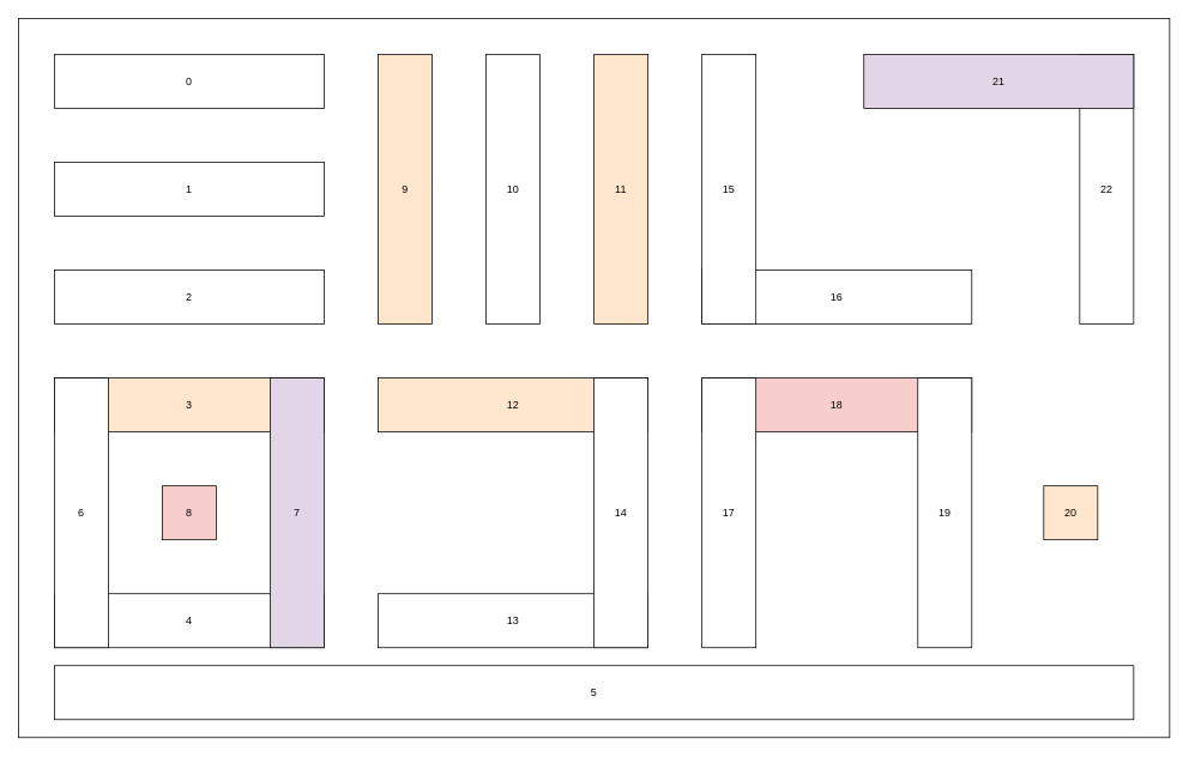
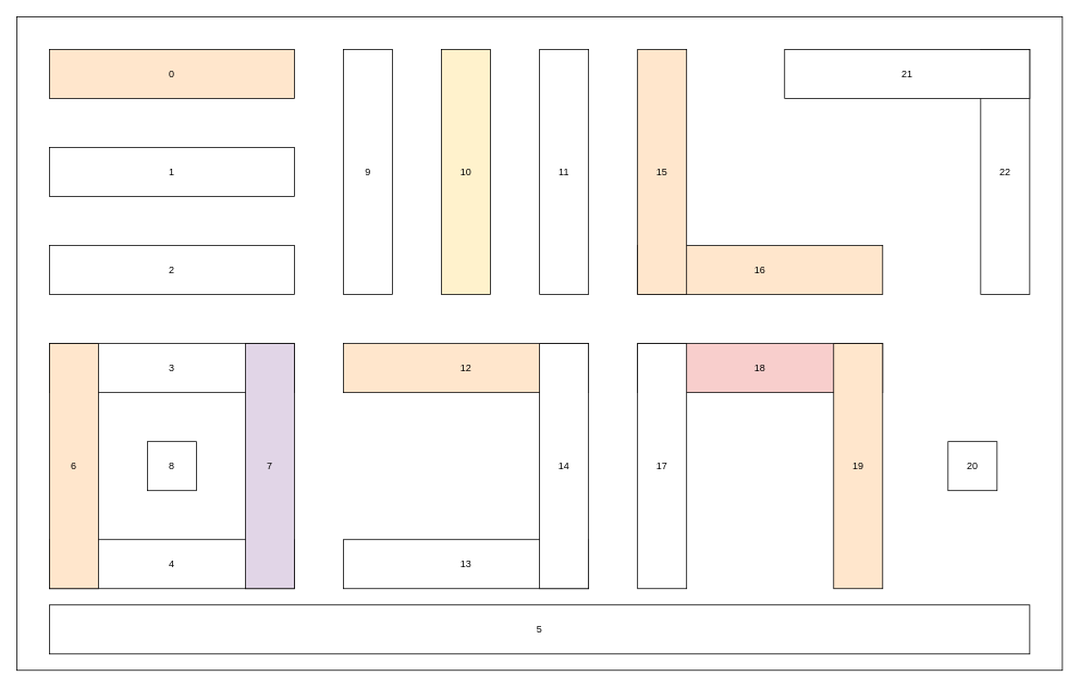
  <mxCell id="0" />
  <mxCell id="1" parent="0" />
  <mxCell id="2" value="" style="rounded=0;whiteSpace=wrap;html=1;fillColor=none;" vertex="1" parent="1"><mxGeometry width="1280" height="800" as="geometry" x="20" y="20" /></mxCell>
- <mxCell id="3" value="0" style="rounded=0;whiteSpace=wrap;html=1;rotation=0;" vertex="1" parent="1"><mxGeometry x="60" y="60" width="300" height="60" as="geometry" /></mxCell>
+ <mxCell id="3" value="0" style="rounded=0;whiteSpace=wrap;html=1;rotation=0;fillColor=#ffe6cc;" vertex="1" parent="1"><mxGeometry x="60" y="60" width="300" height="60" as="geometry" /></mxCell>
  <mxCell id="4" value="1" style="rounded=0;whiteSpace=wrap;html=1;rotation=0;" vertex="1" parent="1"><mxGeometry x="60" y="180" width="300" height="60" as="geometry" /></mxCell>
  <mxCell id="5" value="2" style="rounded=0;whiteSpace=wrap;html=1;rotation=0;" vertex="1" parent="1"><mxGeometry x="60" y="300" width="300" height="60" as="geometry" /></mxCell>
- <mxCell id="6" value="3" style="rounded=0;whiteSpace=wrap;html=1;rotation=0;fillColor=#ffe6cc;" vertex="1" parent="1"><mxGeometry x="60" y="420" width="300" height="60" as="geometry" /></mxCell>
+ <mxCell id="6" value="3" style="rounded=0;whiteSpace=wrap;html=1;rotation=0;" vertex="1" parent="1"><mxGeometry x="60" y="420" width="300" height="60" as="geometry" /></mxCell>
  <mxCell id="7" value="4" style="rounded=0;whiteSpace=wrap;html=1;rotation=0;" vertex="1" parent="1"><mxGeometry x="60" y="660" width="300" height="60" as="geometry" /></mxCell>
- <mxCell id="8" value="8" style="rounded=0;whiteSpace=wrap;html=1;rotation=0;fillColor=#f8cecc;" vertex="1" parent="1"><mxGeometry x="180" y="540" width="60" height="60" as="geometry" /></mxCell>
+ <mxCell id="8" value="8" style="rounded=0;whiteSpace=wrap;html=1;rotation=0;" vertex="1" parent="1"><mxGeometry x="180" y="540" width="60" height="60" as="geometry" /></mxCell>
  <mxCell id="9" value="12" style="rounded=0;whiteSpace=wrap;html=1;rotation=0;fillColor=#ffe6cc;" vertex="1" parent="1"><mxGeometry x="420" y="420" width="300" height="60" as="geometry" /></mxCell>
  <mxCell id="10" value="13" style="rounded=0;whiteSpace=wrap;html=1;rotation=0;" vertex="1" parent="1"><mxGeometry x="420" y="660" width="300" height="60" as="geometry" /></mxCell>
- <mxCell id="11" value="16" style="rounded=0;whiteSpace=wrap;html=1;rotation=0;" vertex="1" parent="1"><mxGeometry x="780" y="300" width="300" height="60" as="geometry" /></mxCell>
+ <mxCell id="11" value="16" style="rounded=0;whiteSpace=wrap;html=1;rotation=0;fillColor=#ffe6cc;" vertex="1" parent="1"><mxGeometry x="780" y="300" width="300" height="60" as="geometry" /></mxCell>
  <mxCell id="12" value="5" style="rounded=0;whiteSpace=wrap;html=1;rotation=0;" vertex="1" parent="1"><mxGeometry x="60" y="740" width="1200" height="60" as="geometry" /></mxCell>
  <mxCell id="13" value="18" style="rounded=0;whiteSpace=wrap;html=1;rotation=0;fillColor=#f8cecc;" vertex="1" parent="1"><mxGeometry x="780" y="420" width="300" height="60" as="geometry" /></mxCell>
- <mxCell id="14" value="20" style="rounded=0;whiteSpace=wrap;html=1;rotation=0;fillColor=#ffe6cc;" vertex="1" parent="1"><mxGeometry x="1160" y="540" width="60" height="60" as="geometry" /></mxCell>
- <mxCell id="15" value="6" style="rounded=0;whiteSpace=wrap;html=1;rotation=0;direction=west;" vertex="1" parent="1"><mxGeometry x="60" y="420" width="60" height="300" as="geometry" /></mxCell>
+ <mxCell id="14" value="20" style="rounded=0;whiteSpace=wrap;html=1;rotation=0;" vertex="1" parent="1"><mxGeometry x="1160" y="540" width="60" height="60" as="geometry" /></mxCell>
+ <mxCell id="15" value="6" style="rounded=0;whiteSpace=wrap;html=1;rotation=0;direction=west;fillColor=#ffe6cc;" vertex="1" parent="1"><mxGeometry x="60" y="420" width="60" height="300" as="geometry" /></mxCell>
  <mxCell id="16" value="7" style="rounded=0;whiteSpace=wrap;html=1;rotation=0;direction=west;fillColor=#e1d5e7;" vertex="1" parent="1"><mxGeometry x="300" y="420" width="60" height="300" as="geometry" /></mxCell>
  <mxCell id="17" value="14" style="rounded=0;whiteSpace=wrap;html=1;rotation=0;direction=west;" vertex="1" parent="1"><mxGeometry x="660" y="420" width="60" height="300" as="geometry" /></mxCell>
  <mxCell id="18" value="17" style="rounded=0;whiteSpace=wrap;html=1;rotation=0;direction=west;" vertex="1" parent="1"><mxGeometry x="780" y="420" width="60" height="300" as="geometry" /></mxCell>
- <mxCell id="19" value="19" style="rounded=0;whiteSpace=wrap;html=1;rotation=0;direction=west;" vertex="1" parent="1"><mxGeometry x="1020" y="420" width="60" height="300" as="geometry" /></mxCell>
- <mxCell id="20" value="9" style="rounded=0;whiteSpace=wrap;html=1;rotation=0;direction=west;fillColor=#ffe6cc;" vertex="1" parent="1"><mxGeometry x="420" y="60" width="60" height="300" as="geometry" /></mxCell>
- <mxCell id="21" value="10" style="rounded=0;whiteSpace=wrap;html=1;rotation=0;direction=west;" vertex="1" parent="1"><mxGeometry x="540" y="60" width="60" height="300" as="geometry" /></mxCell>
- <mxCell id="22" value="11" style="rounded=0;whiteSpace=wrap;html=1;rotation=0;direction=west;fillColor=#ffe6cc;" vertex="1" parent="1"><mxGeometry x="660" y="60" width="60" height="300" as="geometry" /></mxCell>
- <mxCell id="23" value="15" style="rounded=0;whiteSpace=wrap;html=1;rotation=0;direction=west;" vertex="1" parent="1"><mxGeometry x="780" y="60" width="60" height="300" as="geometry" /></mxCell>
+ <mxCell id="19" value="19" style="rounded=0;whiteSpace=wrap;html=1;rotation=0;direction=west;fillColor=#ffe6cc;" vertex="1" parent="1"><mxGeometry x="1020" y="420" width="60" height="300" as="geometry" /></mxCell>
+ <mxCell id="20" value="9" style="rounded=0;whiteSpace=wrap;html=1;rotation=0;direction=west;" vertex="1" parent="1"><mxGeometry x="420" y="60" width="60" height="300" as="geometry" /></mxCell>
+ <mxCell id="21" value="10" style="rounded=0;whiteSpace=wrap;html=1;rotation=0;direction=west;fillColor=#fff2cc;" vertex="1" parent="1"><mxGeometry x="540" y="60" width="60" height="300" as="geometry" /></mxCell>
+ <mxCell id="22" value="11" style="rounded=0;whiteSpace=wrap;html=1;rotation=0;direction=west;" vertex="1" parent="1"><mxGeometry x="660" y="60" width="60" height="300" as="geometry" /></mxCell>
+ <mxCell id="23" value="15" style="rounded=0;whiteSpace=wrap;html=1;rotation=0;direction=west;fillColor=#ffe6cc;" vertex="1" parent="1"><mxGeometry x="780" y="60" width="60" height="300" as="geometry" /></mxCell>
  <mxCell id="24" value="22" style="rounded=0;whiteSpace=wrap;html=1;rotation=0;direction=west;" vertex="1" parent="1"><mxGeometry x="1200" y="60" width="60" height="300" as="geometry" /></mxCell>
- <mxCell id="25" value="21" style="rounded=0;whiteSpace=wrap;html=1;rotation=0;fillColor=#e1d5e7;" vertex="1" parent="1"><mxGeometry x="960" y="60" width="300" height="60" as="geometry" /></mxCell>
+ <mxCell id="25" value="21" style="rounded=0;whiteSpace=wrap;html=1;rotation=0;" vertex="1" parent="1"><mxGeometry x="960" y="60" width="300" height="60" as="geometry" /></mxCell>
